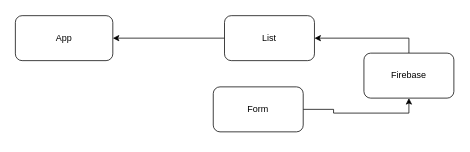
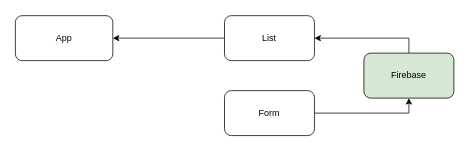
  <mxCell id="0" />
  <mxCell id="1" parent="0" />
  <mxCell id="2" value="App" style="rounded=1;whiteSpace=wrap;html=1;" vertex="1" parent="1"><mxGeometry x="20" y="20" width="130" height="60" as="geometry" /></mxCell>
  <mxCell id="3" style="edgeStyle=orthogonalEdgeStyle;rounded=0;orthogonalLoop=1;jettySize=auto;html=1;exitX=0;exitY=0.5;exitDx=0;exitDy=0;entryX=1;entryY=0.5;entryDx=0;entryDy=0;" edge="1" parent="1" source="4" target="2"><mxGeometry relative="1" as="geometry" /></mxCell>
  <mxCell id="4" value="List" style="rounded=1;whiteSpace=wrap;html=1;" vertex="1" parent="1"><mxGeometry x="299" y="20" width="120" height="60" as="geometry" /></mxCell>
  <mxCell id="5" style="edgeStyle=orthogonalEdgeStyle;rounded=0;orthogonalLoop=1;jettySize=auto;html=1;exitX=1;exitY=0.5;exitDx=0;exitDy=0;entryX=0.5;entryY=1;entryDx=0;entryDy=0;" edge="1" parent="1" source="6" target="8"><mxGeometry relative="1" as="geometry"><mxPoint x="555" y="130" as="targetPoint" /></mxGeometry></mxCell>
- <mxCell id="6" value="Form" style="rounded=1;whiteSpace=wrap;html=1;" vertex="1" parent="1"><mxGeometry x="284" y="115" width="120" height="60" as="geometry" /></mxCell>
+ <mxCell id="6" value="Form" style="rounded=1;whiteSpace=wrap;html=1;" vertex="1" parent="1"><mxGeometry x="299" y="120" width="120" height="60" as="geometry" /></mxCell>
  <mxCell id="7" style="edgeStyle=orthogonalEdgeStyle;rounded=0;orthogonalLoop=1;jettySize=auto;html=1;exitX=0.5;exitY=0;exitDx=0;exitDy=0;entryX=1;entryY=0.5;entryDx=0;entryDy=0;" edge="1" parent="1" source="8" target="4"><mxGeometry relative="1" as="geometry" /></mxCell>
- <mxCell id="8" value="Firebase" style="rounded=1;whiteSpace=wrap;html=1;" vertex="1" parent="1"><mxGeometry x="485" y="70" width="120" height="60" as="geometry" /></mxCell>
+ <mxCell id="8" value="Firebase" style="rounded=1;whiteSpace=wrap;html=1;fillColor=#d5e8d4;" vertex="1" parent="1"><mxGeometry x="485" y="70" width="120" height="60" as="geometry" /></mxCell>
